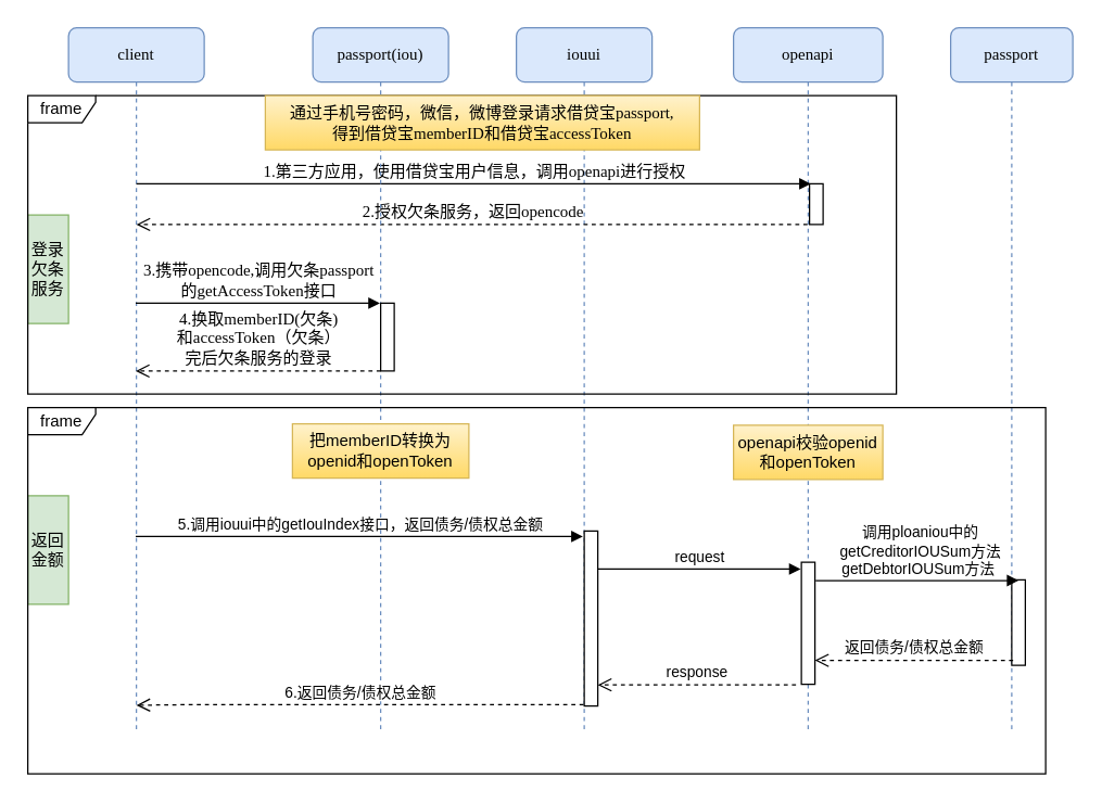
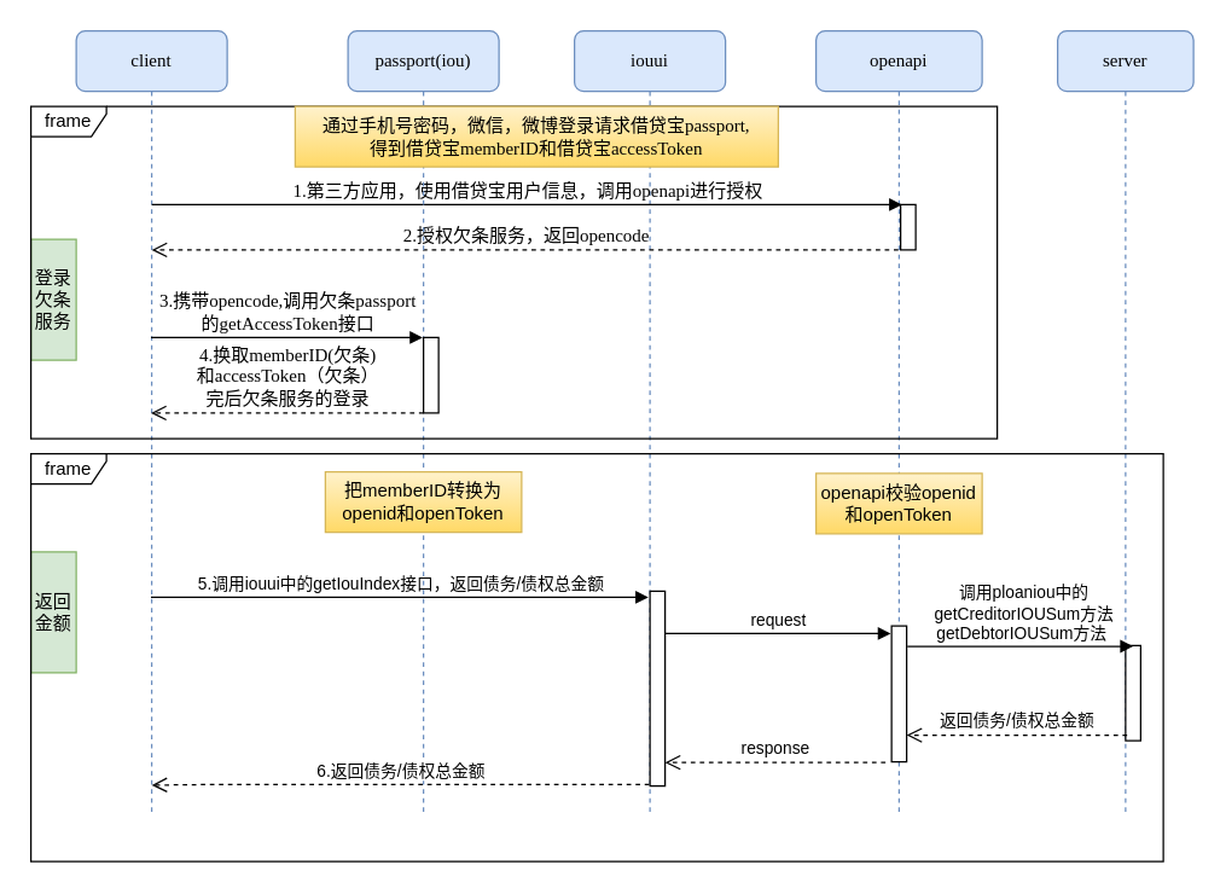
  <mxCell id="0" />
  <mxCell id="1" parent="0" />
  <mxCell id="2" value="iouui" style="shape=umlLifeline;perimeter=lifelinePerimeter;whiteSpace=wrap;html=1;container=1;collapsible=0;recursiveResize=0;outlineConnect=0;rounded=1;shadow=0;comic=0;labelBackgroundColor=none;strokeWidth=1;fontFamily=Verdana;fontSize=12;align=center;fillColor=#dae8fc;strokeColor=#6c8ebf;" parent="1" vertex="1"><mxGeometry x="380" y="20" width="100" height="520" as="geometry" /></mxCell>
  <mxCell id="3" value="" style="html=1;points=[];perimeter=orthogonalPerimeter;rounded=0;shadow=0;comic=0;labelBackgroundColor=none;strokeWidth=1;fontFamily=Verdana;fontSize=12;align=center;" parent="2" vertex="1"><mxGeometry x="50" y="371" width="10" height="129" as="geometry" /></mxCell>
  <mxCell id="4" value="5.调用iouui中的getIouIndex接口，返回债务/债权总金额" style="html=1;verticalAlign=bottom;endArrow=block;" parent="2" edge="1"><mxGeometry width="80" relative="1" as="geometry"><mxPoint x="-280.5" y="375" as="sourcePoint" /><mxPoint x="49" y="375" as="targetPoint" /></mxGeometry></mxCell>
  <mxCell id="5" value="openapi" style="shape=umlLifeline;perimeter=lifelinePerimeter;whiteSpace=wrap;html=1;container=1;collapsible=0;recursiveResize=0;outlineConnect=0;rounded=1;shadow=0;comic=0;labelBackgroundColor=none;strokeWidth=1;fontFamily=Verdana;fontSize=12;align=center;fillColor=#dae8fc;strokeColor=#6c8ebf;" parent="1" vertex="1"><mxGeometry x="540" y="20" width="110" height="520" as="geometry" /></mxCell>
  <mxCell id="6" value="" style="html=1;points=[];perimeter=orthogonalPerimeter;rounded=0;shadow=0;comic=0;labelBackgroundColor=none;strokeWidth=1;fontFamily=Verdana;fontSize=12;align=center;" parent="5" vertex="1"><mxGeometry x="56" y="115" width="10" height="30" as="geometry" /></mxCell>
  <mxCell id="7" value="" style="html=1;points=[];perimeter=orthogonalPerimeter;rounded=0;shadow=0;comic=0;labelBackgroundColor=none;strokeWidth=1;fontFamily=Verdana;fontSize=12;align=center;" parent="5" vertex="1"><mxGeometry x="50" y="394" width="10" height="90" as="geometry" /></mxCell>
  <mxCell id="8" value="openapi校验openid和openToken" style="rounded=0;whiteSpace=wrap;html=1;gradientColor=#ffd966;fillColor=#fff2cc;strokeColor=#d6b656;" parent="5" vertex="1"><mxGeometry y="293" width="110" height="40" as="geometry" /></mxCell>
- <mxCell id="9" value="passport" style="shape=umlLifeline;perimeter=lifelinePerimeter;whiteSpace=wrap;html=1;container=1;collapsible=0;recursiveResize=0;outlineConnect=0;rounded=1;shadow=0;comic=0;labelBackgroundColor=none;strokeWidth=1;fontFamily=Verdana;fontSize=12;align=center;fillColor=#dae8fc;strokeColor=#6c8ebf;" parent="1" vertex="1"><mxGeometry x="700" y="20" width="90" height="520" as="geometry" /></mxCell>
+ <mxCell id="9" value="server" style="shape=umlLifeline;perimeter=lifelinePerimeter;whiteSpace=wrap;html=1;container=1;collapsible=0;recursiveResize=0;outlineConnect=0;rounded=1;shadow=0;comic=0;labelBackgroundColor=none;strokeWidth=1;fontFamily=Verdana;fontSize=12;align=center;fillColor=#dae8fc;strokeColor=#6c8ebf;" parent="1" vertex="1"><mxGeometry x="700" y="20" width="90" height="520" as="geometry" /></mxCell>
  <mxCell id="10" value="client" style="shape=umlLifeline;perimeter=lifelinePerimeter;whiteSpace=wrap;html=1;container=1;collapsible=0;recursiveResize=0;outlineConnect=0;rounded=1;shadow=0;comic=0;labelBackgroundColor=none;strokeWidth=1;fontFamily=Verdana;fontSize=12;align=center;fillColor=#dae8fc;strokeColor=#6c8ebf;" parent="1" vertex="1"><mxGeometry x="50" y="20" width="100" height="520" as="geometry" /></mxCell>
  <mxCell id="11" value="2.授权欠条服务，返回opencode" style="html=1;verticalAlign=bottom;endArrow=open;dashed=1;endSize=8;labelBackgroundColor=none;fontFamily=Verdana;fontSize=12;edgeStyle=elbowEdgeStyle;elbow=vertical;" parent="1" edge="1"><mxGeometry relative="1" as="geometry"><mxPoint x="100" y="165" as="targetPoint" /><Array as="points"><mxPoint x="410" y="165" /><mxPoint x="105" y="155" /><mxPoint x="615" y="175" /><mxPoint x="645" y="175" /></Array><mxPoint x="594.5" y="165" as="sourcePoint" /></mxGeometry></mxCell>
  <mxCell id="12" value="3.携带opencode,调用欠条passport&lt;br&gt;的getAccessToken接口" style="html=1;verticalAlign=bottom;endArrow=block;labelBackgroundColor=none;fontFamily=Verdana;fontSize=12;" parent="1" edge="1"><mxGeometry relative="1" as="geometry"><mxPoint x="99.5" y="223" as="sourcePoint" /><mxPoint x="279.5" y="223" as="targetPoint" /><Array as="points"><mxPoint x="120" y="223" /></Array></mxGeometry></mxCell>
  <mxCell id="13" value="&lt;br&gt;1.第三方应用，使用借贷宝用户信息，调用openapi进行授权" style="html=1;verticalAlign=bottom;endArrow=block;labelBackgroundColor=none;fontFamily=Verdana;fontSize=12;edgeStyle=elbowEdgeStyle;elbow=vertical;entryX=0.101;entryY=0.008;entryDx=0;entryDy=0;entryPerimeter=0;" parent="1" target="6" edge="1"><mxGeometry relative="1" as="geometry"><mxPoint x="100" y="135" as="sourcePoint" /><mxPoint x="530" y="135" as="targetPoint" /><Array as="points"><mxPoint x="500" y="135" /><mxPoint x="530" y="135" /></Array></mxGeometry></mxCell>
  <mxCell id="14" value="4.换取memberID(欠条)&lt;br&gt;和accessToken（欠条）&lt;br&gt;完后欠条服务的登录" style="html=1;verticalAlign=bottom;endArrow=open;dashed=1;endSize=8;labelBackgroundColor=none;fontFamily=Verdana;fontSize=12;" parent="1" edge="1"><mxGeometry relative="1" as="geometry"><mxPoint x="99.5" y="273" as="targetPoint" /><mxPoint x="280" y="273" as="sourcePoint" /></mxGeometry></mxCell>
  <mxCell id="15" value="passport(iou)" style="shape=umlLifeline;perimeter=lifelinePerimeter;whiteSpace=wrap;html=1;container=1;collapsible=0;recursiveResize=0;outlineConnect=0;rounded=1;shadow=0;comic=0;labelBackgroundColor=none;strokeWidth=1;fontFamily=Verdana;fontSize=12;align=center;fillColor=#dae8fc;strokeColor=#6c8ebf;" parent="1" vertex="1"><mxGeometry x="230" y="20" width="100" height="520" as="geometry" /></mxCell>
  <mxCell id="16" value="" style="html=1;points=[];perimeter=orthogonalPerimeter;" parent="15" vertex="1"><mxGeometry x="50" y="203" width="10" height="50" as="geometry" /></mxCell>
  <mxCell id="17" value="request" style="html=1;verticalAlign=bottom;endArrow=block;" parent="1" source="3" edge="1"><mxGeometry width="80" relative="1" as="geometry"><mxPoint x="444" y="421" as="sourcePoint" /><mxPoint x="589.5" y="419" as="targetPoint" /><Array as="points"><mxPoint x="530" y="419" /></Array></mxGeometry></mxCell>
  <mxCell id="18" value="response" style="html=1;verticalAlign=bottom;endArrow=open;dashed=1;endSize=8;exitX=-0.399;exitY=1.005;exitDx=0;exitDy=0;exitPerimeter=0;" parent="1" source="7" target="3" edge="1"><mxGeometry relative="1" as="geometry"><mxPoint x="520" y="459" as="sourcePoint" /><mxPoint x="450" y="469" as="targetPoint" /></mxGeometry></mxCell>
  <mxCell id="19" value="" style="html=1;points=[];perimeter=orthogonalPerimeter;" parent="1" vertex="1"><mxGeometry x="745" y="427" width="10" height="63" as="geometry" /></mxCell>
  <mxCell id="20" value="返回债务/债权总金额" style="html=1;verticalAlign=bottom;endArrow=open;dashed=1;endSize=8;exitX=-0.399;exitY=1.005;exitDx=0;exitDy=0;exitPerimeter=0;" parent="1" edge="1"><mxGeometry relative="1" as="geometry"><mxPoint x="746.01" y="486.35" as="sourcePoint" /><mxPoint x="600" y="486.35" as="targetPoint" /></mxGeometry></mxCell>
  <mxCell id="21" value="6.返回债务/债权总金额" style="html=1;verticalAlign=bottom;endArrow=open;dashed=1;endSize=8;" parent="1" edge="1"><mxGeometry relative="1" as="geometry"><mxPoint x="429.5" y="519" as="sourcePoint" /><mxPoint x="100" y="519.45" as="targetPoint" /><Array as="points"><mxPoint x="140" y="519" /></Array></mxGeometry></mxCell>
  <mxCell id="22" value="&amp;nbsp;调用ploaniou中的&lt;br&gt;&amp;nbsp;getCreditorIOUSum方法&lt;br&gt;getDebtorIOUSum方法" style="html=1;verticalAlign=bottom;endArrow=block;" parent="1" edge="1"><mxGeometry width="80" relative="1" as="geometry"><mxPoint x="600.5" y="427.5" as="sourcePoint" /><mxPoint x="750" y="427.5" as="targetPoint" /><Array as="points"><mxPoint x="690.5" y="427.5" /></Array></mxGeometry></mxCell>
  <mxCell id="23" value="登录欠条服务" style="rounded=0;whiteSpace=wrap;html=1;fillColor=#d5e8d4;strokeColor=#82b366;" parent="1" vertex="1"><mxGeometry x="20" y="158" width="30" height="80" as="geometry" /></mxCell>
  <mxCell id="24" value="返回&lt;br&gt;金额" style="rounded=0;whiteSpace=wrap;html=1;fillColor=#d5e8d4;strokeColor=#82b366;" parent="1" vertex="1"><mxGeometry x="20" y="365" width="30" height="80" as="geometry" /></mxCell>
  <mxCell id="25" value="把memberID转换为openid和openToken" style="rounded=0;whiteSpace=wrap;html=1;gradientColor=#ffd966;fillColor=#fff2cc;strokeColor=#d6b656;" parent="1" vertex="1"><mxGeometry x="215" y="312" width="130" height="40" as="geometry" /></mxCell>
  <mxCell id="26" value="frame" style="shape=umlFrame;whiteSpace=wrap;html=1;width=50;height=20;" parent="1" vertex="1"><mxGeometry x="20" y="70" width="640" height="220" as="geometry" /></mxCell>
  <mxCell id="27" value="frame" style="shape=umlFrame;whiteSpace=wrap;html=1;width=50;height=20;" parent="1" vertex="1"><mxGeometry x="20" y="300" width="750" height="270" as="geometry" /></mxCell>
  <mxCell id="28" value="&lt;span style=&quot;font-family: &amp;#34;verdana&amp;#34;&quot;&gt;通过手机号密码，微信，微博登录请求借贷宝passport,&lt;/span&gt;&lt;br style=&quot;font-family: &amp;#34;verdana&amp;#34;&quot;&gt;&lt;span style=&quot;font-family: &amp;#34;verdana&amp;#34;&quot;&gt;得到借贷宝memberID和借贷宝accessToken&lt;/span&gt;" style="rounded=0;whiteSpace=wrap;html=1;gradientColor=#ffd966;fillColor=#fff2cc;strokeColor=#d6b656;" vertex="1" parent="1"><mxGeometry x="195" y="70" width="320" height="40" as="geometry" /></mxCell>
